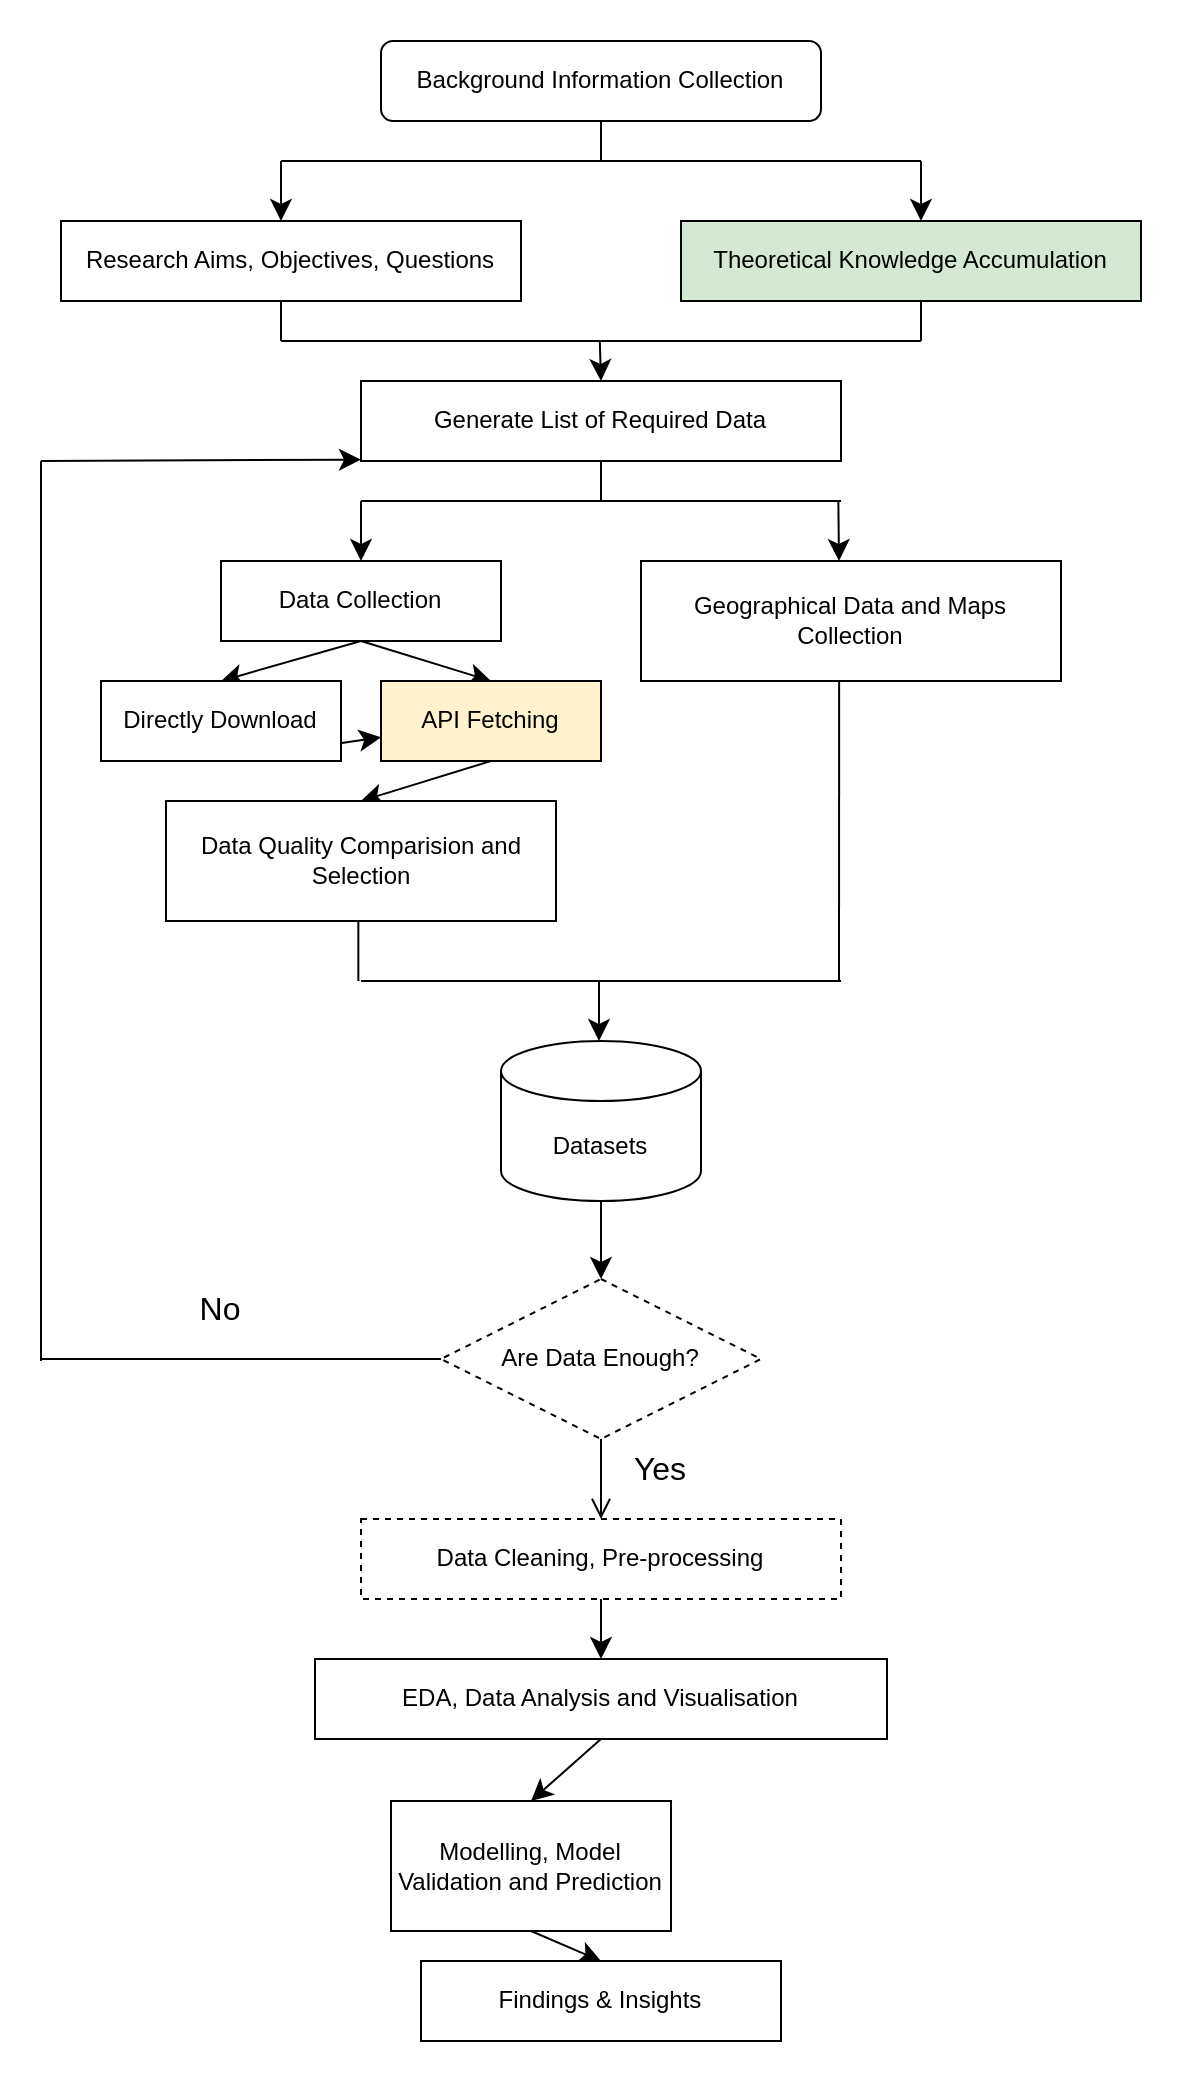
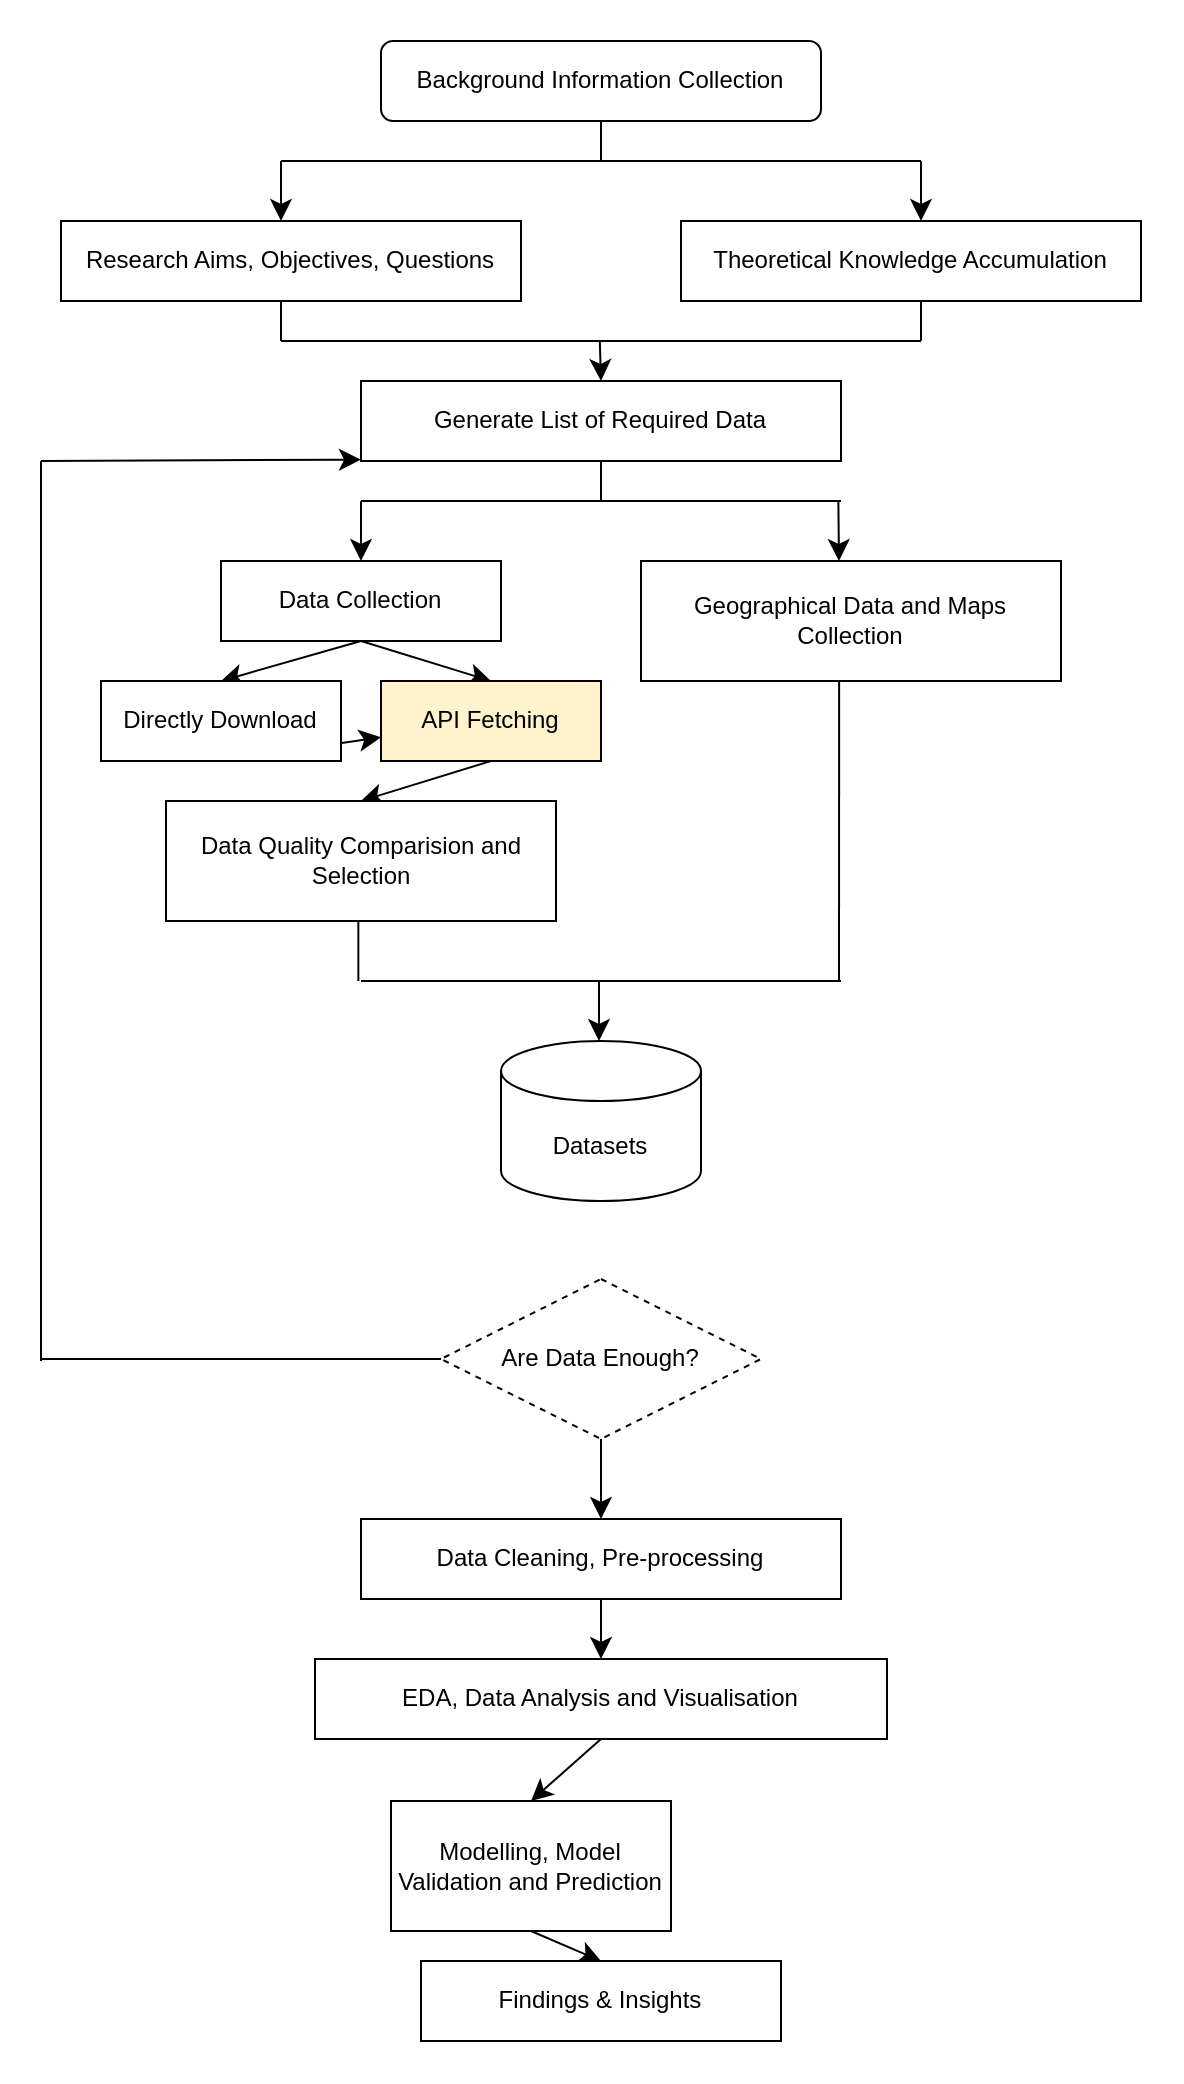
  <mxCell id="0" />
  <mxCell id="1" parent="0" />
  <mxCell id="2" value="Background Information Collection" style="rounded=1;whiteSpace=wrap;html=1;" vertex="1" parent="1"><mxGeometry x="190" y="20" width="220" height="40" as="geometry" /></mxCell>
  <mxCell id="3" style="edgeStyle=none;curved=1;rounded=0;orthogonalLoop=1;jettySize=auto;html=1;exitX=1;exitY=1;exitDx=0;exitDy=0;fontSize=12;startSize=8;endSize=8;" edge="1" parent="1" source="2" target="2"><mxGeometry relative="1" as="geometry" /></mxCell>
  <mxCell id="4" value="Research Aims, Objectives, Questions" style="rounded=0;whiteSpace=wrap;html=1;" vertex="1" parent="1"><mxGeometry x="30" y="110" width="230" height="40" as="geometry" /></mxCell>
- <mxCell id="5" value="Theoretical Knowledge Accumulation" style="rounded=0;whiteSpace=wrap;html=1;fillColor=#d5e8d4;" vertex="1" parent="1"><mxGeometry x="340" y="110" width="230" height="40" as="geometry" /></mxCell>
+ <mxCell id="5" value="Theoretical Knowledge Accumulation" style="rounded=0;whiteSpace=wrap;html=1;" vertex="1" parent="1"><mxGeometry x="340" y="110" width="230" height="40" as="geometry" /></mxCell>
  <mxCell id="6" value="" style="endArrow=none;html=1;rounded=0;fontSize=12;startSize=8;endSize=8;curved=1;" edge="1" parent="1"><mxGeometry width="50" height="50" relative="1" as="geometry"><mxPoint x="140" y="80" as="sourcePoint" /><mxPoint x="460" y="80" as="targetPoint" /><Array as="points"><mxPoint x="235" y="80" /></Array></mxGeometry></mxCell>
  <mxCell id="7" value="" style="endArrow=none;html=1;rounded=0;fontSize=12;startSize=8;endSize=8;curved=1;" edge="1" parent="1"><mxGeometry width="50" height="50" relative="1" as="geometry"><mxPoint x="300" y="80" as="sourcePoint" /><mxPoint x="300" y="60" as="targetPoint" /></mxGeometry></mxCell>
  <mxCell id="8" value="" style="endArrow=classic;html=1;rounded=0;fontSize=12;startSize=8;endSize=8;curved=1;" edge="1" parent="1"><mxGeometry width="50" height="50" relative="1" as="geometry"><mxPoint x="140" y="80" as="sourcePoint" /><mxPoint x="140" y="110" as="targetPoint" /></mxGeometry></mxCell>
  <mxCell id="9" value="" style="endArrow=classic;html=1;rounded=0;fontSize=12;startSize=8;endSize=8;curved=1;" edge="1" parent="1"><mxGeometry width="50" height="50" relative="1" as="geometry"><mxPoint x="460" y="80" as="sourcePoint" /><mxPoint x="460" y="110" as="targetPoint" /></mxGeometry></mxCell>
  <mxCell id="10" value="Generate List of Required Data" style="rounded=0;whiteSpace=wrap;html=1;" vertex="1" parent="1"><mxGeometry x="180" y="190" width="240" height="40" as="geometry" /></mxCell>
  <mxCell id="11" value="" style="endArrow=none;html=1;rounded=0;fontSize=12;startSize=8;endSize=8;curved=1;" edge="1" parent="1"><mxGeometry width="50" height="50" relative="1" as="geometry"><mxPoint x="460" y="170" as="sourcePoint" /><mxPoint x="460" y="150" as="targetPoint" /></mxGeometry></mxCell>
  <mxCell id="12" value="" style="endArrow=none;html=1;rounded=0;fontSize=12;startSize=8;endSize=8;curved=1;" edge="1" parent="1"><mxGeometry width="50" height="50" relative="1" as="geometry"><mxPoint x="140" y="170" as="sourcePoint" /><mxPoint x="460" y="170" as="targetPoint" /><Array as="points"><mxPoint x="235" y="170" /></Array></mxGeometry></mxCell>
  <mxCell id="13" value="" style="endArrow=none;html=1;rounded=0;fontSize=12;startSize=8;endSize=8;curved=1;" edge="1" parent="1"><mxGeometry width="50" height="50" relative="1" as="geometry"><mxPoint x="140" y="170" as="sourcePoint" /><mxPoint x="140" y="150" as="targetPoint" /></mxGeometry></mxCell>
  <mxCell id="14" value="" style="endArrow=classic;html=1;rounded=0;fontSize=12;startSize=8;endSize=8;curved=1;entryX=0.5;entryY=0;entryDx=0;entryDy=0;" edge="1" parent="1" target="10"><mxGeometry width="50" height="50" relative="1" as="geometry"><mxPoint x="299.41" y="170" as="sourcePoint" /><mxPoint x="299.41" y="210" as="targetPoint" /></mxGeometry></mxCell>
- <mxCell id="15" style="edgeStyle=none;curved=1;rounded=0;orthogonalLoop=1;jettySize=auto;html=1;exitX=0.5;exitY=1;exitDx=0;exitDy=0;exitPerimeter=0;entryX=0.5;entryY=0;entryDx=0;entryDy=0;fontSize=12;startSize=8;endSize=8;" edge="1" parent="1" source="16" target="35"><mxGeometry relative="1" as="geometry" /></mxCell>
  <mxCell id="16" value="Datasets" style="shape=cylinder3;whiteSpace=wrap;html=1;boundedLbl=1;backgroundOutline=1;size=15;" vertex="1" parent="1"><mxGeometry x="250" y="520" width="100" height="80" as="geometry" /></mxCell>
  <mxCell id="17" value="Geographical Data and Maps Collection" style="rounded=0;whiteSpace=wrap;html=1;" vertex="1" parent="1"><mxGeometry x="320" y="280" width="210" height="60" as="geometry" /></mxCell>
  <mxCell id="18" value="" style="endArrow=none;html=1;rounded=0;fontSize=12;startSize=8;endSize=8;curved=1;" edge="1" parent="1"><mxGeometry width="50" height="50" relative="1" as="geometry"><mxPoint x="180" y="250" as="sourcePoint" /><mxPoint x="420" y="250" as="targetPoint" /><Array as="points"><mxPoint x="235" y="250" /></Array></mxGeometry></mxCell>
  <mxCell id="19" value="" style="endArrow=classic;html=1;rounded=0;fontSize=12;startSize=8;endSize=8;curved=1;" edge="1" parent="1"><mxGeometry width="50" height="50" relative="1" as="geometry"><mxPoint x="418.67" y="250" as="sourcePoint" /><mxPoint x="419" y="280" as="targetPoint" /></mxGeometry></mxCell>
  <mxCell id="20" value="" style="endArrow=classic;html=1;rounded=0;fontSize=12;startSize=8;endSize=8;curved=1;" edge="1" parent="1"><mxGeometry width="50" height="50" relative="1" as="geometry"><mxPoint x="180" y="250" as="sourcePoint" /><mxPoint x="180" y="280" as="targetPoint" /></mxGeometry></mxCell>
  <mxCell id="21" style="edgeStyle=none;curved=1;rounded=0;orthogonalLoop=1;jettySize=auto;html=1;exitX=0.5;exitY=1;exitDx=0;exitDy=0;entryX=0.5;entryY=0;entryDx=0;entryDy=0;fontSize=12;startSize=8;endSize=8;" edge="1" parent="1" source="23" target="25"><mxGeometry relative="1" as="geometry" /></mxCell>
  <mxCell id="22" style="edgeStyle=none;curved=1;rounded=0;orthogonalLoop=1;jettySize=auto;html=1;exitX=0.5;exitY=1;exitDx=0;exitDy=0;entryX=0.5;entryY=0;entryDx=0;entryDy=0;fontSize=12;startSize=8;endSize=8;" edge="1" parent="1" source="23" target="27"><mxGeometry relative="1" as="geometry" /></mxCell>
  <mxCell id="23" value="Data Collection" style="rounded=0;whiteSpace=wrap;html=1;" vertex="1" parent="1"><mxGeometry x="110" y="280" width="140" height="40" as="geometry" /></mxCell>
  <mxCell id="24" style="edgeStyle=none;curved=1;rounded=0;orthogonalLoop=1;jettySize=auto;html=1;exitX=0.5;exitY=1;exitDx=0;exitDy=0;fontSize=12;startSize=8;endSize=8;" edge="1" parent="1" source="25" target="27"><mxGeometry relative="1" as="geometry" /></mxCell>
  <mxCell id="25" value="Directly Download" style="rounded=0;whiteSpace=wrap;html=1;" vertex="1" parent="1"><mxGeometry x="50" y="340" width="120" height="40" as="geometry" /></mxCell>
  <mxCell id="26" style="edgeStyle=none;curved=1;rounded=0;orthogonalLoop=1;jettySize=auto;html=1;exitX=0.5;exitY=1;exitDx=0;exitDy=0;fontSize=12;startSize=8;endSize=8;entryX=0.5;entryY=0;entryDx=0;entryDy=0;" edge="1" parent="1" source="27" target="31"><mxGeometry relative="1" as="geometry"><mxPoint x="190" y="480" as="targetPoint" /></mxGeometry></mxCell>
  <mxCell id="27" value="API Fetching" style="rounded=0;whiteSpace=wrap;html=1;fillColor=#fff2cc;" vertex="1" parent="1"><mxGeometry x="190" y="340" width="110" height="40" as="geometry" /></mxCell>
  <mxCell id="28" value="" style="endArrow=none;html=1;rounded=0;fontSize=12;startSize=8;endSize=8;curved=1;" edge="1" parent="1"><mxGeometry width="50" height="50" relative="1" as="geometry"><mxPoint x="419" y="490" as="sourcePoint" /><mxPoint x="419.08" y="340" as="targetPoint" /></mxGeometry></mxCell>
  <mxCell id="29" value="" style="endArrow=none;html=1;rounded=0;fontSize=12;startSize=8;endSize=8;curved=1;" edge="1" parent="1"><mxGeometry width="50" height="50" relative="1" as="geometry"><mxPoint x="180" y="490" as="sourcePoint" /><mxPoint x="420" y="490" as="targetPoint" /></mxGeometry></mxCell>
  <mxCell id="30" value="" style="endArrow=classic;html=1;rounded=0;fontSize=12;startSize=8;endSize=8;curved=1;" edge="1" parent="1"><mxGeometry width="50" height="50" relative="1" as="geometry"><mxPoint x="299" y="490" as="sourcePoint" /><mxPoint x="299" y="520" as="targetPoint" /></mxGeometry></mxCell>
  <mxCell id="31" value="Data Quality Comparision and Selection" style="rounded=0;whiteSpace=wrap;html=1;" vertex="1" parent="1"><mxGeometry x="82.5" y="400" width="195" height="60" as="geometry" /></mxCell>
  <mxCell id="32" style="edgeStyle=none;curved=1;rounded=0;orthogonalLoop=1;jettySize=auto;html=1;exitX=0.5;exitY=1;exitDx=0;exitDy=0;exitPerimeter=0;fontSize=12;startSize=8;endSize=8;" edge="1" parent="1" source="16" target="16"><mxGeometry relative="1" as="geometry" /></mxCell>
  <mxCell id="33" value="" style="endArrow=none;html=1;rounded=0;fontSize=12;startSize=8;endSize=8;curved=1;" edge="1" parent="1"><mxGeometry width="50" height="50" relative="1" as="geometry"><mxPoint x="178.67" y="490" as="sourcePoint" /><mxPoint x="178.67" y="460" as="targetPoint" /></mxGeometry></mxCell>
- <mxCell id="34" style="edgeStyle=none;curved=1;rounded=0;orthogonalLoop=1;jettySize=auto;html=1;exitX=0.5;exitY=1;exitDx=0;exitDy=0;fontSize=12;startSize=8;endSize=8;endArrow=open;" edge="1" parent="1" source="35" target="42"><mxGeometry relative="1" as="geometry" /></mxCell>
+ <mxCell id="34" style="edgeStyle=none;curved=1;rounded=0;orthogonalLoop=1;jettySize=auto;html=1;exitX=0.5;exitY=1;exitDx=0;exitDy=0;fontSize=12;startSize=8;endSize=8;" edge="1" parent="1" source="35" target="42"><mxGeometry relative="1" as="geometry" /></mxCell>
  <mxCell id="35" value="Are Data Enough?" style="rhombus;whiteSpace=wrap;html=1;dashed=1;" vertex="1" parent="1"><mxGeometry x="220" y="639" width="160" height="80" as="geometry" /></mxCell>
  <mxCell id="36" value="" style="endArrow=none;html=1;rounded=0;fontSize=12;startSize=8;endSize=8;curved=1;entryX=0;entryY=0.5;entryDx=0;entryDy=0;" edge="1" parent="1" target="35"><mxGeometry width="50" height="50" relative="1" as="geometry"><mxPoint x="20" y="679" as="sourcePoint" /><mxPoint x="180" y="629" as="targetPoint" /></mxGeometry></mxCell>
  <mxCell id="37" value="" style="endArrow=none;html=1;rounded=0;fontSize=12;startSize=8;endSize=8;curved=1;exitX=0.5;exitY=1;exitDx=0;exitDy=0;" edge="1" parent="1" source="10"><mxGeometry width="50" height="50" relative="1" as="geometry"><mxPoint x="299" y="270" as="sourcePoint" /><mxPoint x="300" y="250" as="targetPoint" /><Array as="points"><mxPoint x="300" y="240" /></Array></mxGeometry></mxCell>
  <mxCell id="38" value="" style="endArrow=classic;html=1;rounded=0;fontSize=12;startSize=8;endSize=8;curved=1;" edge="1" parent="1"><mxGeometry width="50" height="50" relative="1" as="geometry"><mxPoint x="20" y="230" as="sourcePoint" /><mxPoint x="180" y="229.33" as="targetPoint" /></mxGeometry></mxCell>
  <mxCell id="39" value="" style="endArrow=none;html=1;rounded=0;fontSize=12;startSize=8;endSize=8;curved=1;" edge="1" parent="1"><mxGeometry width="50" height="50" relative="1" as="geometry"><mxPoint x="20" y="680" as="sourcePoint" /><mxPoint x="20" y="230" as="targetPoint" /></mxGeometry></mxCell>
- <mxCell id="40" value="No" style="text;html=1;align=center;verticalAlign=middle;whiteSpace=wrap;rounded=0;fontSize=16;" vertex="1" parent="1"><mxGeometry x="80" y="639" width="60" height="30" as="geometry" /></mxCell>
  <mxCell id="41" style="edgeStyle=none;curved=1;rounded=0;orthogonalLoop=1;jettySize=auto;html=1;exitX=0.5;exitY=1;exitDx=0;exitDy=0;entryX=0.5;entryY=0;entryDx=0;entryDy=0;fontSize=12;startSize=8;endSize=8;" edge="1" parent="1" source="42" target="45"><mxGeometry relative="1" as="geometry" /></mxCell>
- <mxCell id="42" value="Data Cleaning, Pre-processing" style="rounded=0;whiteSpace=wrap;html=1;dashed=1;" vertex="1" parent="1"><mxGeometry x="180" y="759" width="240" height="40" as="geometry" /></mxCell>
- <mxCell id="43" value="Yes" style="text;html=1;align=center;verticalAlign=middle;whiteSpace=wrap;rounded=0;fontSize=16;" vertex="1" parent="1"><mxGeometry x="300" y="719" width="60" height="30" as="geometry" /></mxCell>
+ <mxCell id="42" value="Data Cleaning, Pre-processing" style="rounded=0;whiteSpace=wrap;html=1;" vertex="1" parent="1"><mxGeometry x="180" y="759" width="240" height="40" as="geometry" /></mxCell>
  <mxCell id="44" style="edgeStyle=none;curved=1;rounded=0;orthogonalLoop=1;jettySize=auto;html=1;exitX=0.5;exitY=1;exitDx=0;exitDy=0;entryX=0.5;entryY=0;entryDx=0;entryDy=0;fontSize=12;startSize=8;endSize=8;" edge="1" parent="1" source="45" target="47"><mxGeometry relative="1" as="geometry" /></mxCell>
  <mxCell id="45" value="EDA, Data Analysis and Visualisation" style="rounded=0;whiteSpace=wrap;html=1;" vertex="1" parent="1"><mxGeometry x="157" y="829" width="286" height="40" as="geometry" /></mxCell>
  <mxCell id="46" style="edgeStyle=none;curved=1;rounded=0;orthogonalLoop=1;jettySize=auto;html=1;exitX=0.5;exitY=1;exitDx=0;exitDy=0;entryX=0.5;entryY=0;entryDx=0;entryDy=0;fontSize=12;startSize=8;endSize=8;" edge="1" parent="1" source="47" target="48"><mxGeometry relative="1" as="geometry" /></mxCell>
  <mxCell id="47" value="Modelling, Model Validation and Prediction" style="rounded=0;whiteSpace=wrap;html=1;" vertex="1" parent="1"><mxGeometry x="195" y="900" width="140" height="65" as="geometry" /></mxCell>
  <mxCell id="48" value="Findings &amp;amp; Insights" style="whiteSpace=wrap;html=1;rounded=0;" vertex="1" parent="1"><mxGeometry x="210" y="980" width="180" height="40" as="geometry" /></mxCell>
